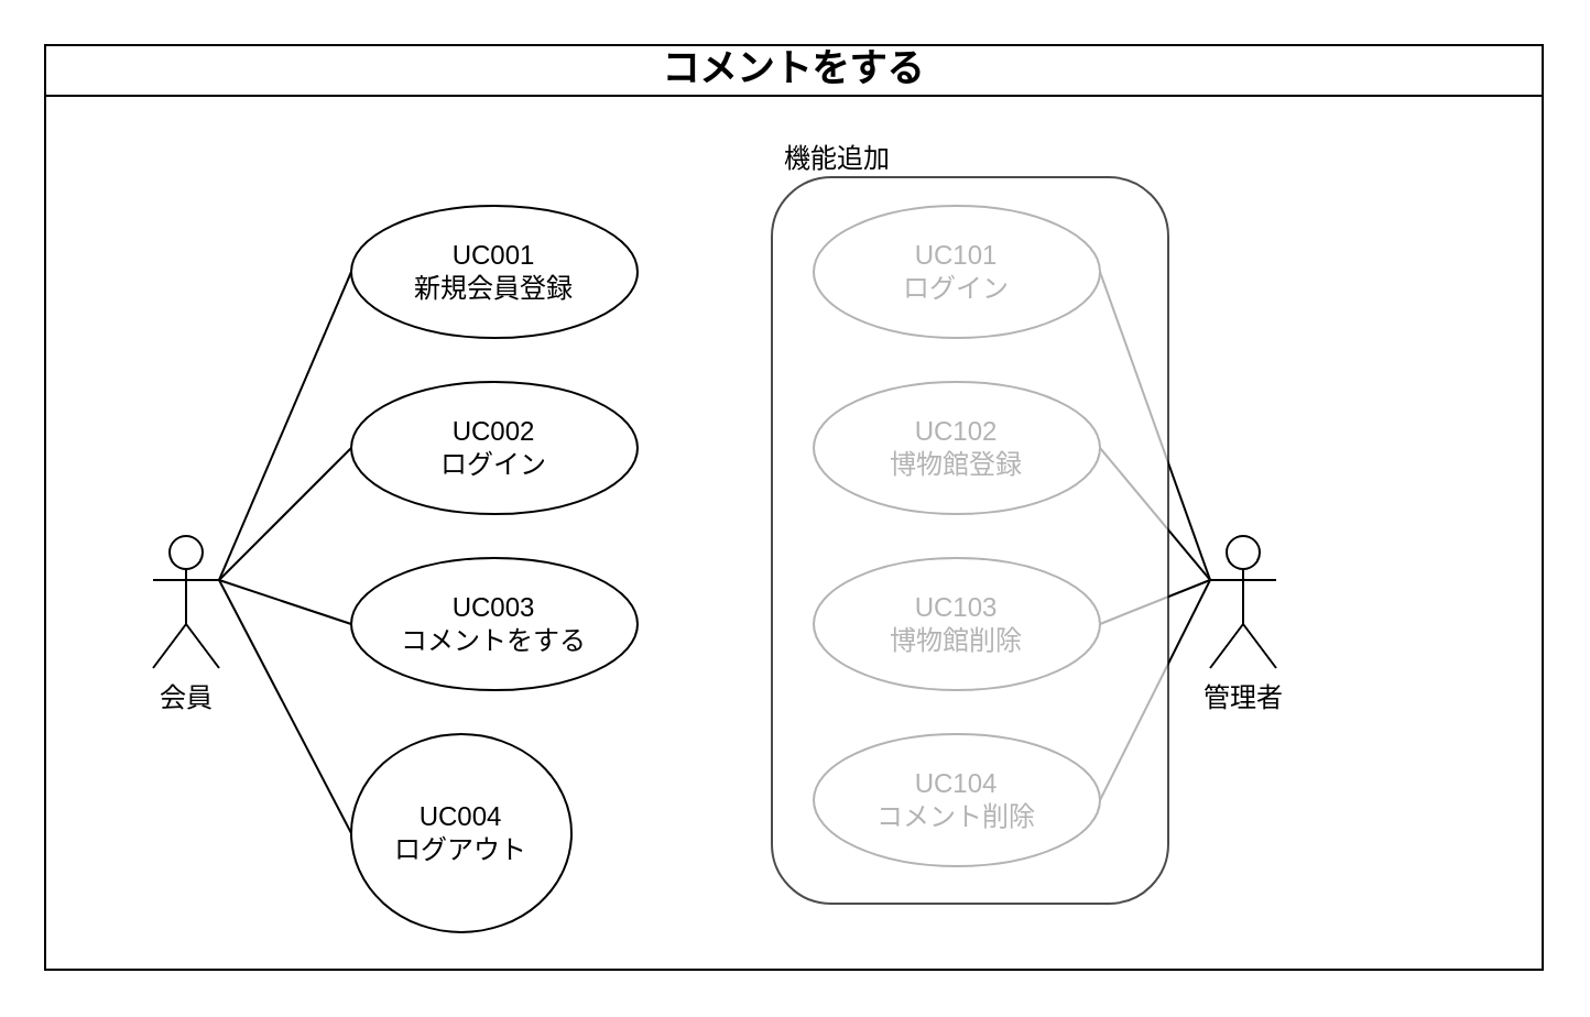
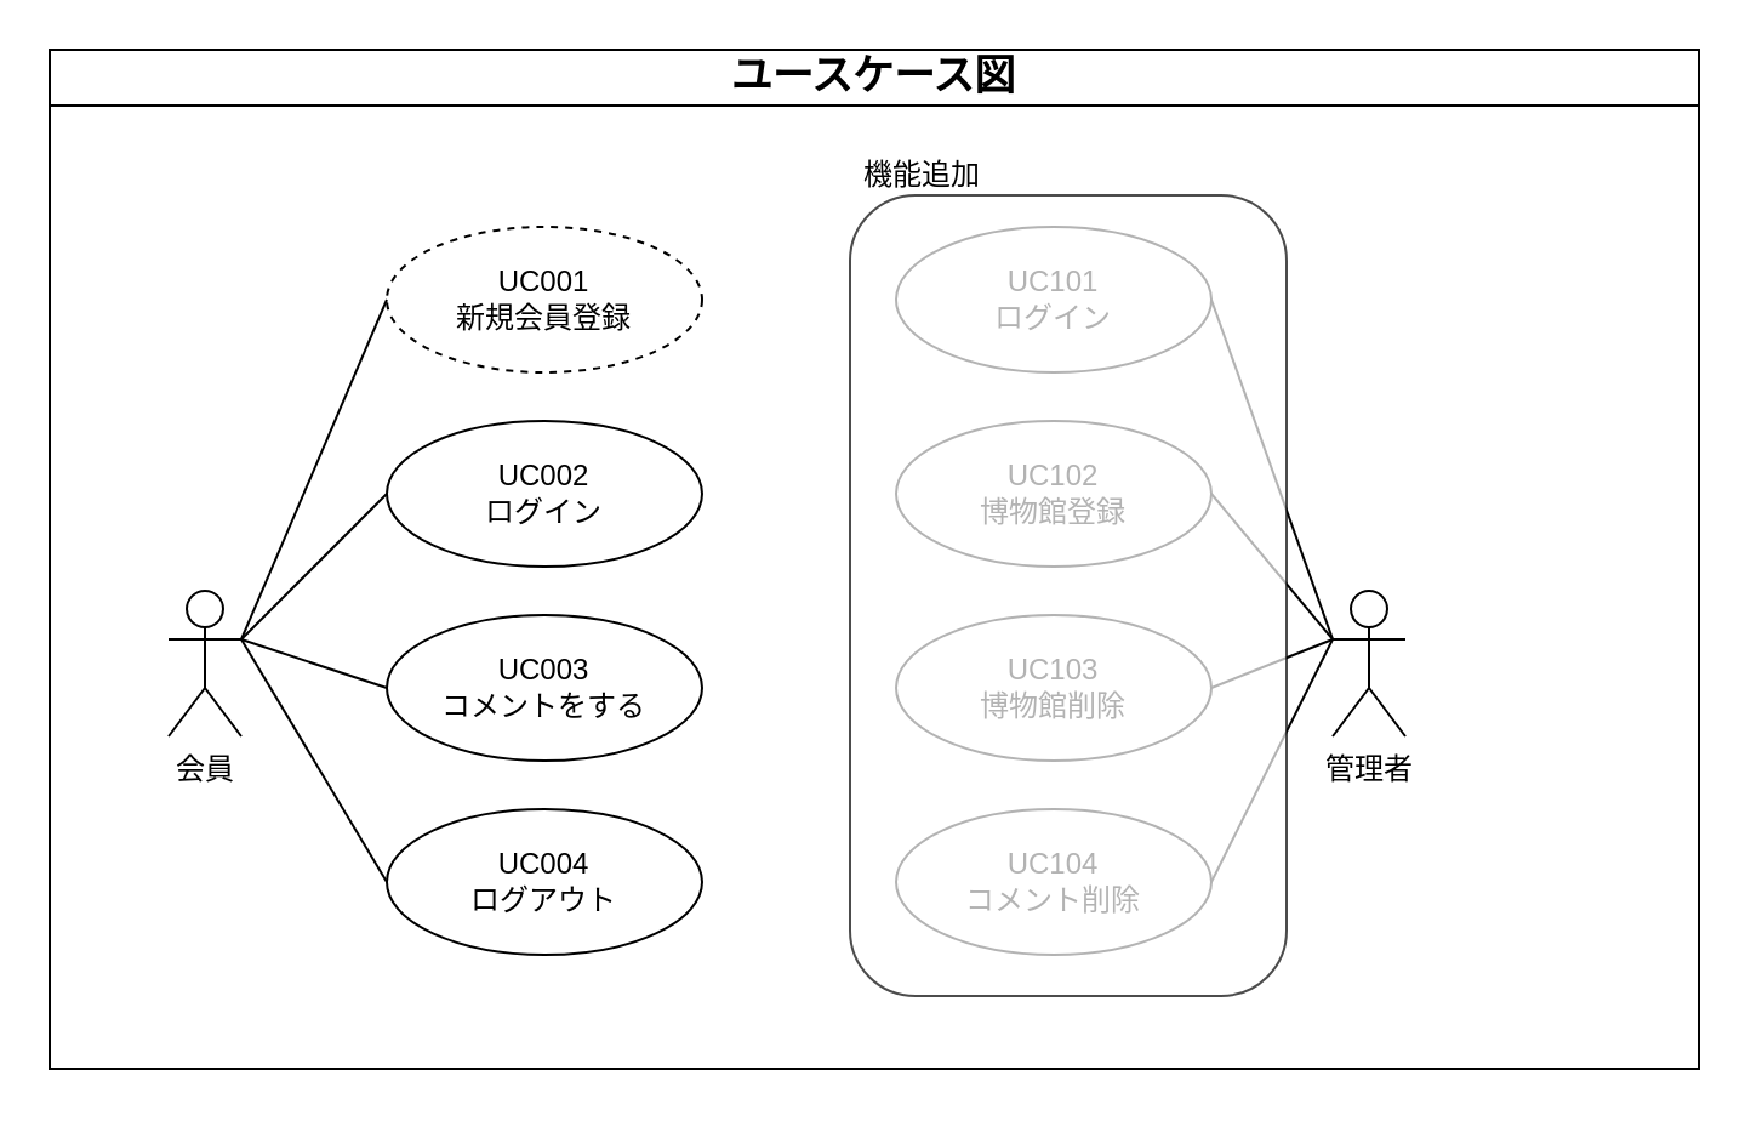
  <mxCell id="0" />
  <mxCell id="1" parent="0" />
  <mxCell id="2" value="会員" style="shape=umlActor;verticalLabelPosition=bottom;verticalAlign=top;html=1;outlineConnect=0;" parent="1" vertex="1"><mxGeometry x="69" y="243" width="30" height="60" as="geometry" /></mxCell>
- <mxCell id="3" value="UC001&lt;div&gt;新規会員登録&lt;/div&gt;" style="ellipse;whiteSpace=wrap;html=1;" parent="1" vertex="1"><mxGeometry x="159" y="93" width="130" height="60" as="geometry" /></mxCell>
+ <mxCell id="3" value="UC001&lt;div&gt;新規会員登録&lt;/div&gt;" style="ellipse;whiteSpace=wrap;html=1;dashed=1;" parent="1" vertex="1"><mxGeometry x="159" y="93" width="130" height="60" as="geometry" /></mxCell>
  <mxCell id="4" value="UC002&lt;div&gt;ログイン&lt;span style=&quot;color: rgba(0, 0, 0, 0); font-family: monospace; font-size: 0px; text-align: start; text-wrap: nowrap; background-color: initial;&quot;&gt;%3CmxGraphModel%3E%3Croot%3E%3CmxCell%20id%3D%220%22%2F%3E%3CmxCell%20id%3D%221%22%20parent%3D%220%22%2F%3E%3CmxCell%20id%3D%222%22%20value%3D%22UC001%26lt%3Bdiv%26gt%3B%E6%96%B0%E8%A6%8F%E4%BC%9A%E5%93%A1%E7%99%BB%E9%8C%B2%26lt%3B%2Fdiv%26gt%3B%22%20style%3D%22ellipse%3BwhiteSpace%3Dwrap%3Bhtml%3D1%3B%22%20vertex%3D%221%22%20parent%3D%221%22%3E%3CmxGeometry%20x%3D%22160%22%20y%3D%2290%22%20width%3D%22130%22%20height%3D%2260%22%20as%3D%22geometry%22%2F%3E%3C%2FmxCell%3E%3C%2Froot%3E%3C%2FmxGraphModel%3E&lt;/span&gt;&lt;/div&gt;" style="ellipse;whiteSpace=wrap;html=1;" parent="1" vertex="1"><mxGeometry x="159" y="173" width="130" height="60" as="geometry" /></mxCell>
  <mxCell id="5" value="UC003&lt;div&gt;コメントをする&lt;/div&gt;" style="ellipse;whiteSpace=wrap;html=1;" parent="1" vertex="1"><mxGeometry x="159" y="253" width="130" height="60" as="geometry" /></mxCell>
- <mxCell id="6" value="UC004&lt;div&gt;ログアウト&lt;/div&gt;" style="ellipse;whiteSpace=wrap;html=1;" parent="1" vertex="1"><mxGeometry x="159" y="333" width="100" height="90" as="geometry" /></mxCell>
+ <mxCell id="6" value="UC004&lt;div&gt;ログアウト&lt;/div&gt;" style="ellipse;whiteSpace=wrap;html=1;" parent="1" vertex="1"><mxGeometry x="159" y="333" width="130" height="60" as="geometry" /></mxCell>
  <mxCell id="7" value="" style="endArrow=none;html=1;rounded=0;entryX=0;entryY=0.5;entryDx=0;entryDy=0;" parent="1" target="3" edge="1"><mxGeometry width="50" height="50" relative="1" as="geometry"><mxPoint x="99" y="263" as="sourcePoint" /><mxPoint x="149" y="213" as="targetPoint" /></mxGeometry></mxCell>
  <mxCell id="8" value="" style="endArrow=none;html=1;rounded=0;entryX=0;entryY=0.5;entryDx=0;entryDy=0;" parent="1" target="4" edge="1"><mxGeometry width="50" height="50" relative="1" as="geometry"><mxPoint x="99" y="263" as="sourcePoint" /><mxPoint x="149" y="213" as="targetPoint" /></mxGeometry></mxCell>
  <mxCell id="9" value="" style="endArrow=none;html=1;rounded=0;entryX=0;entryY=0.5;entryDx=0;entryDy=0;" parent="1" target="5" edge="1"><mxGeometry width="50" height="50" relative="1" as="geometry"><mxPoint x="99" y="263" as="sourcePoint" /><mxPoint x="179" y="243" as="targetPoint" /></mxGeometry></mxCell>
  <mxCell id="10" value="" style="endArrow=none;html=1;rounded=0;entryX=0;entryY=0.5;entryDx=0;entryDy=0;" parent="1" target="6" edge="1"><mxGeometry width="50" height="50" relative="1" as="geometry"><mxPoint x="99" y="263" as="sourcePoint" /><mxPoint x="189" y="303" as="targetPoint" /></mxGeometry></mxCell>
  <mxCell id="11" value="管理者" style="shape=umlActor;verticalLabelPosition=bottom;verticalAlign=top;html=1;outlineConnect=0;" parent="1" vertex="1"><mxGeometry x="549" y="243" width="30" height="60" as="geometry" /></mxCell>
  <mxCell id="12" value="UC101&lt;div&gt;ログイン&lt;span style=&quot;color: rgba(0, 0, 0, 0); font-family: monospace; font-size: 0px; text-align: start; text-wrap: nowrap; background-color: initial;&quot;&gt;%3CmxGraphModel%3E%3Croot%3E%3CmxCell%20id%3D%220%22%2F%3E%3CmxCell%20id%3D%221%22%20parent%3D%220%22%2F%3E%3CmxCell%20id%3D%222%22%20value%3D%22UC001%26lt%3Bdiv%26gt%3B%E6%96%B0%E8%A6%8F%E4%BC%9A%E5%93%A1%E7%99%BB%E9%8C%B2%26lt%3B%2Fdiv%26gt%3B%22%20style%3D%22ellipse%3BwhiteSpace%3Dwrap%3Bhtml%3D1%3B%22%20vertex%3D%221%22%20parent%3D%221%22%3E%3CmxGeometry%20x%3D%22160%22%20y%3D%2290%22%20width%3D%22130%22%20height%3D%2260%22%20as%3D%22geometry%22%2F%3E%3C%2FmxCell%3E%3C%2Froot%3E%3C%2FmxGraphModel%3E&lt;/span&gt;&lt;/div&gt;" style="ellipse;whiteSpace=wrap;html=1;" parent="1" vertex="1"><mxGeometry x="369" y="93" width="130" height="60" as="geometry" /></mxCell>
  <mxCell id="13" value="UC102&lt;div style=&quot;text-align: center;&quot;&gt;&lt;span style=&quot;text-align: start; background-color: initial;&quot;&gt;博物館登録&lt;/span&gt;&lt;span style=&quot;color: rgba(0, 0, 0, 0); font-family: monospace; font-size: 0px; text-align: start; text-wrap: nowrap; background-color: initial;&quot;&gt;%3CmxGraphModel%3E%3Croot%3E%3CmxCell%20id%3D%220%22%2F%3E%3CmxCell%20id%3D%221%22%20parent%3D%220%22%2F%3E%3CmxCell%20id%3D%222%22%20value%3D%22UC001%26lt%3Bdiv%26gt%3B%E6%96%B0%E8%A6%8F%E4%BC%9A%E5%93%A1%E7%99%BB%E9%8C%B2%26lt%3B%2Fdiv%26gt%3B%22%20style%3D%22ellipse%3BwhiteSpace%3Dwrap%3Bhtml%3D1%3B%22%20vertex%3D%221%22%20parent%3D%221%22%3E%3CmxGeometry%20x%3D%22160%22%20y%3D%2290%22%20width%3D%22130%22%20height%3D%2260%22%20as%3D%22geometry%22%2F%3E%3C%2FmxCell%3E%3C%2Froot%3E%3C%2FmxGraphModel%3E&lt;/span&gt;&lt;/div&gt;" style="ellipse;whiteSpace=wrap;html=1;" parent="1" vertex="1"><mxGeometry x="369" y="173" width="130" height="60" as="geometry" /></mxCell>
  <mxCell id="14" value="UC103&lt;div style=&quot;text-align: center;&quot;&gt;&lt;span style=&quot;text-align: start; background-color: initial;&quot;&gt;博物館削除&lt;/span&gt;&lt;span style=&quot;color: rgba(0, 0, 0, 0); font-family: monospace; font-size: 0px; text-align: start; text-wrap: nowrap; background-color: initial;&quot;&gt;%3CmxGraphModel%3E%3Croot%3E%3CmxCell%20id%3D%220%22%2F%3E%3CmxCell%20id%3D%221%22%20parent%3D%220%22%2F%3E%3CmxCell%20id%3D%222%22%20value%3D%22UC001%26lt%3Bdiv%26gt%3B%E6%96%B0%E8%A6%8F%E4%BC%9A%E5%93%A1%E7%99%BB%E9%8C%B2%26lt%3B%2Fdiv%26gt%3B%22%20style%3D%22ellipse%3BwhiteSpace%3Dwrap%3Bhtml%3D1%3B%22%20vertex%3D%221%22%20parent%3D%221%22%3E%3CmxGeometry%20x%3D%22160%22%20y%3D%2290%22%20width%3D%22130%22%20height%3D%2260%22%20as%3D%22geometry%22%2F%3E%3C%2FmxCell%3E%3C%2Froot%3E%3C%2FmxGraphModel%3E&lt;/span&gt;&lt;/div&gt;" style="ellipse;whiteSpace=wrap;html=1;" parent="1" vertex="1"><mxGeometry x="369" y="253" width="130" height="60" as="geometry" /></mxCell>
  <mxCell id="15" value="UC104&lt;div&gt;&lt;span style=&quot;background-color: initial; text-align: start;&quot;&gt;コメント削除&lt;/span&gt;&lt;span style=&quot;background-color: initial; text-wrap: nowrap; color: rgba(0, 0, 0, 0); font-family: monospace; font-size: 0px; text-align: start;&quot;&gt;%3CmxGraphModel%3E%3Croot%3E%3CmxCell%20id%3D%220%22%2F%3E%3CmxCell%20id%3D%221%22%20parent%3D%220%22%2F%3E%3CmxCell%20id%3D%222%22%20value%3D%22UC001%26lt%3Bdiv%26gt%3B%E6%96%B0%E8%A6%8F%E4%BC%9A%E5%93%A1%E7%99%BB%E9%8C%B2%26lt%3B%2Fdiv%26gt%3B%22%20style%3D%22ellipse%3BwhiteSpace%3Dwrap%3Bhtml%3D1%3B%22%20vertex%3D%221%22%20parent%3D%221%22%3E%3CmxGeometry%20x%3D%22160%22%20y%3D%2290%22%20width%3D%22130%22%20height%3D%2260%22%20as%3D%22geometry%22%2F%3E%3C%2FmxCell%3E%3C%2Froot%3E%3C%2FmxGraphModel%3E&lt;/span&gt;&lt;/div&gt;" style="ellipse;whiteSpace=wrap;html=1;" parent="1" vertex="1"><mxGeometry x="369" y="333" width="130" height="60" as="geometry" /></mxCell>
  <mxCell id="16" value="" style="endArrow=none;html=1;rounded=0;exitX=1;exitY=0.5;exitDx=0;exitDy=0;entryX=0;entryY=0.333;entryDx=0;entryDy=0;entryPerimeter=0;" parent="1" source="12" target="11" edge="1"><mxGeometry width="50" height="50" relative="1" as="geometry"><mxPoint x="379" y="163" as="sourcePoint" /><mxPoint x="429" y="113" as="targetPoint" /></mxGeometry></mxCell>
  <mxCell id="17" value="" style="endArrow=none;html=1;rounded=0;entryX=0;entryY=0.333;entryDx=0;entryDy=0;entryPerimeter=0;exitX=1;exitY=0.5;exitDx=0;exitDy=0;" parent="1" source="13" target="11" edge="1"><mxGeometry width="50" height="50" relative="1" as="geometry"><mxPoint x="379" y="163" as="sourcePoint" /><mxPoint x="429" y="113" as="targetPoint" /></mxGeometry></mxCell>
  <mxCell id="18" value="" style="endArrow=none;html=1;rounded=0;exitX=1;exitY=0.5;exitDx=0;exitDy=0;" parent="1" source="14" edge="1"><mxGeometry width="50" height="50" relative="1" as="geometry"><mxPoint x="379" y="163" as="sourcePoint" /><mxPoint x="549" y="263" as="targetPoint" /></mxGeometry></mxCell>
  <mxCell id="19" value="" style="endArrow=none;html=1;rounded=0;exitX=1;exitY=0.5;exitDx=0;exitDy=0;" parent="1" source="15" edge="1"><mxGeometry width="50" height="50" relative="1" as="geometry"><mxPoint x="379" y="163" as="sourcePoint" /><mxPoint x="549" y="263" as="targetPoint" /></mxGeometry></mxCell>
- <mxCell id="20" value="&lt;span style=&quot;font-size: 17px;&quot;&gt;コメントをする&lt;/span&gt;" style="swimlane;whiteSpace=wrap;html=1;fillColor=default;" parent="1" vertex="1"><mxGeometry x="20" y="20" width="680" height="420" as="geometry" /></mxCell>
+ <mxCell id="20" value="&lt;span style=&quot;font-size: 17px;&quot;&gt;ユースケース図&lt;/span&gt;" style="swimlane;whiteSpace=wrap;html=1;fillColor=default;" parent="1" vertex="1"><mxGeometry x="20" y="20" width="680" height="420" as="geometry" /></mxCell>
  <mxCell id="21" value="" style="rounded=1;whiteSpace=wrap;html=1;opacity=70;" vertex="1" parent="20"><mxGeometry x="330" y="60" width="180" height="330" as="geometry" /></mxCell>
  <mxCell id="22" value="機能追加" style="text;html=1;align=center;verticalAlign=middle;whiteSpace=wrap;rounded=0;" vertex="1" parent="20"><mxGeometry x="330" y="37" width="60" height="30" as="geometry" /></mxCell>
